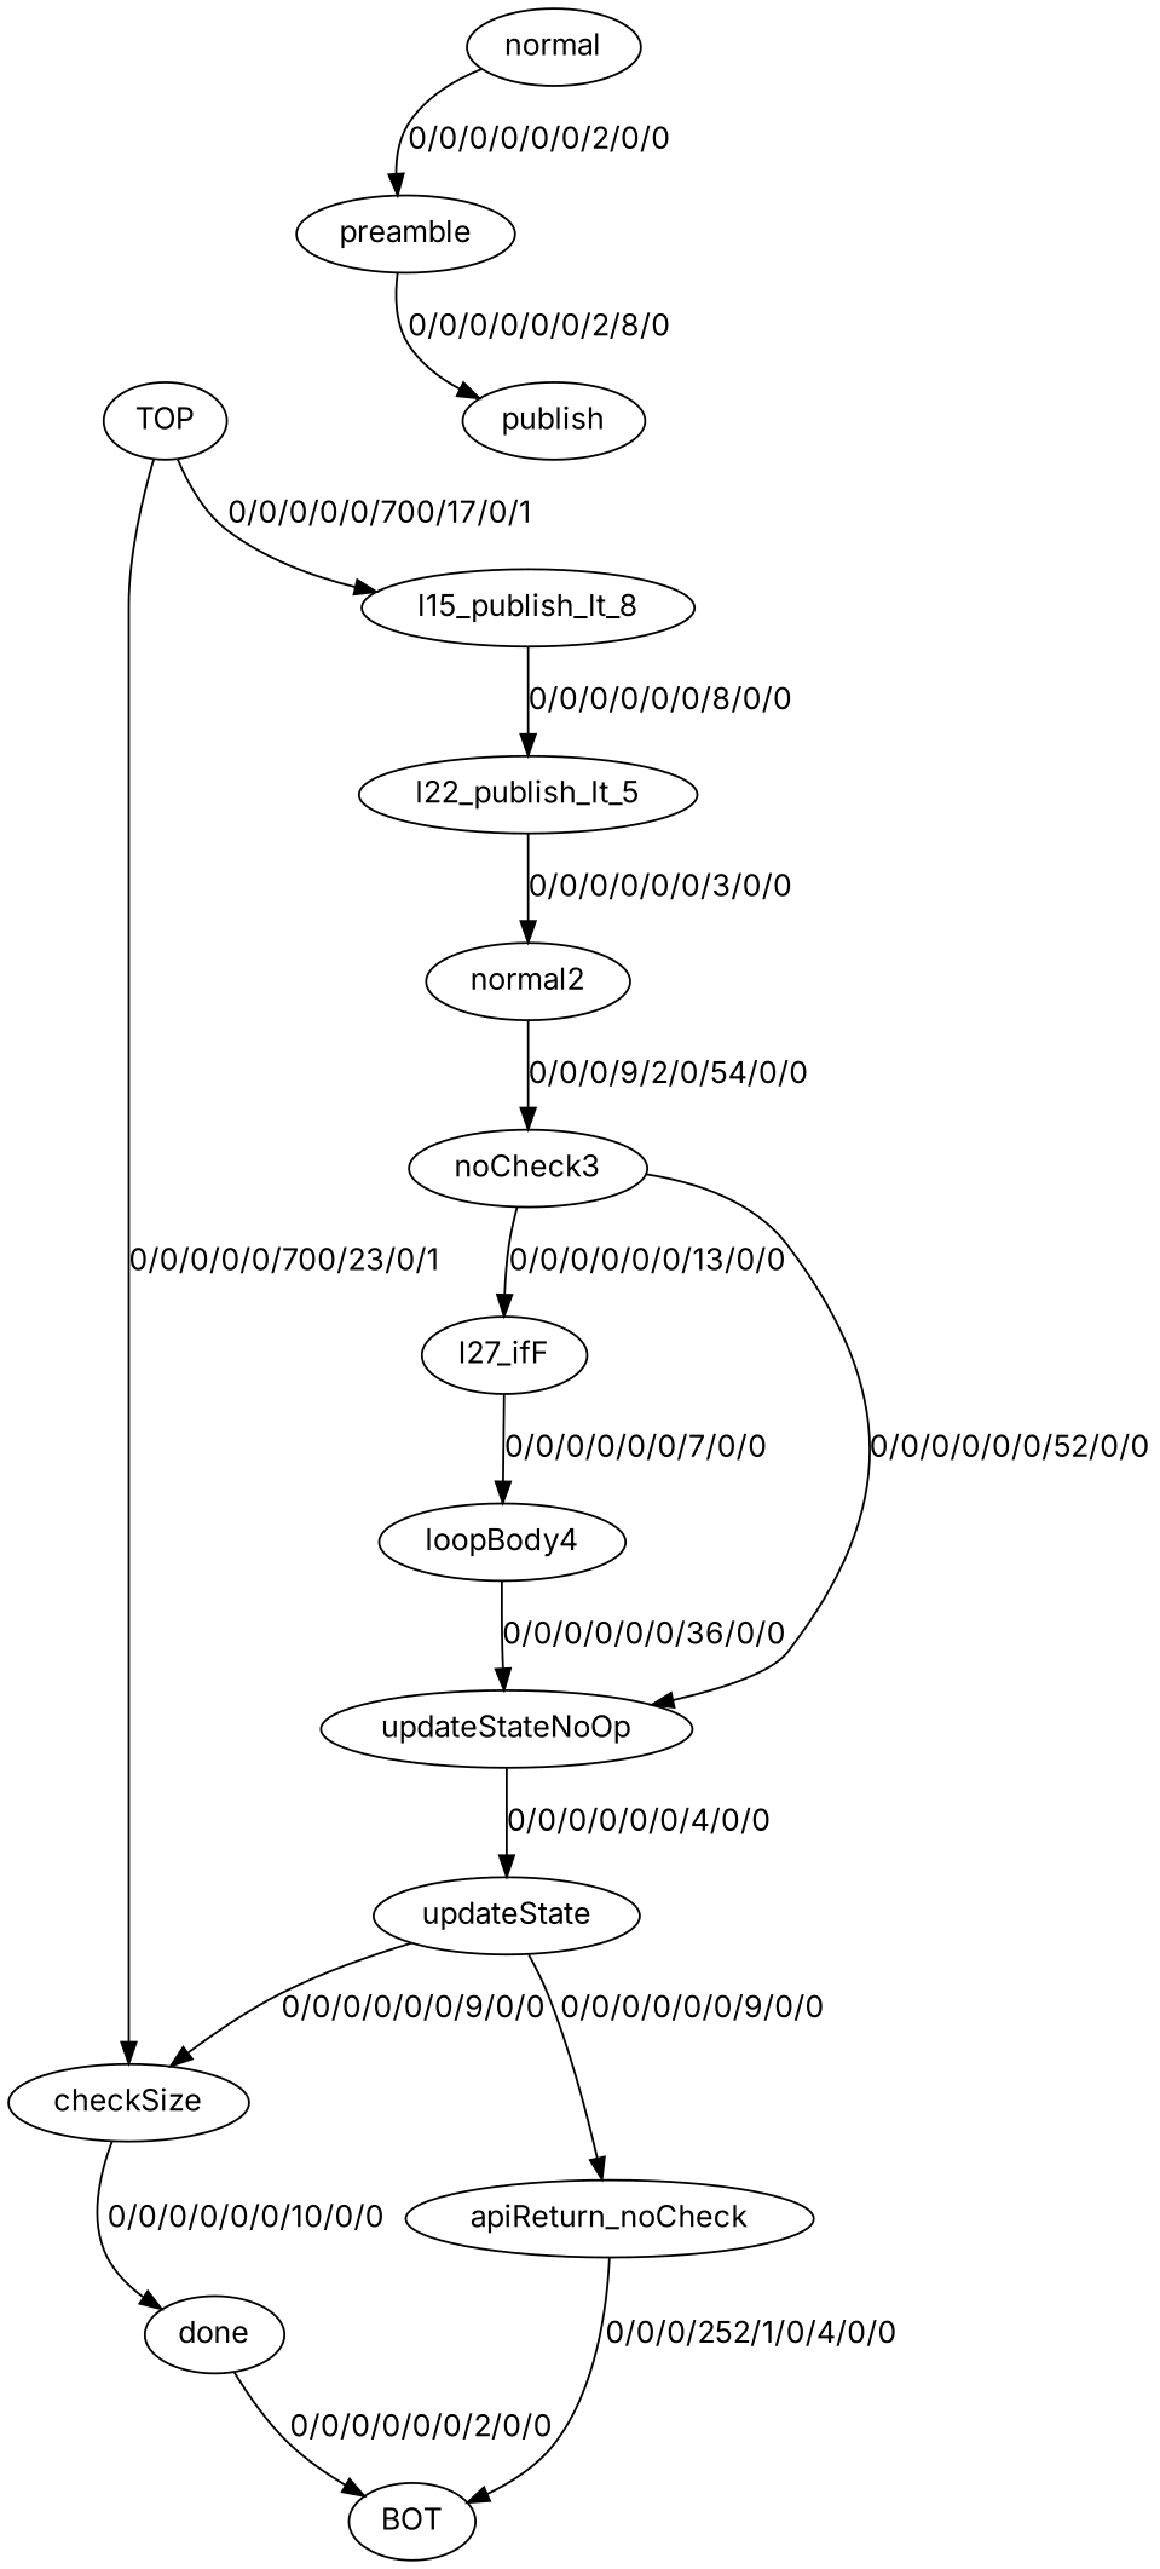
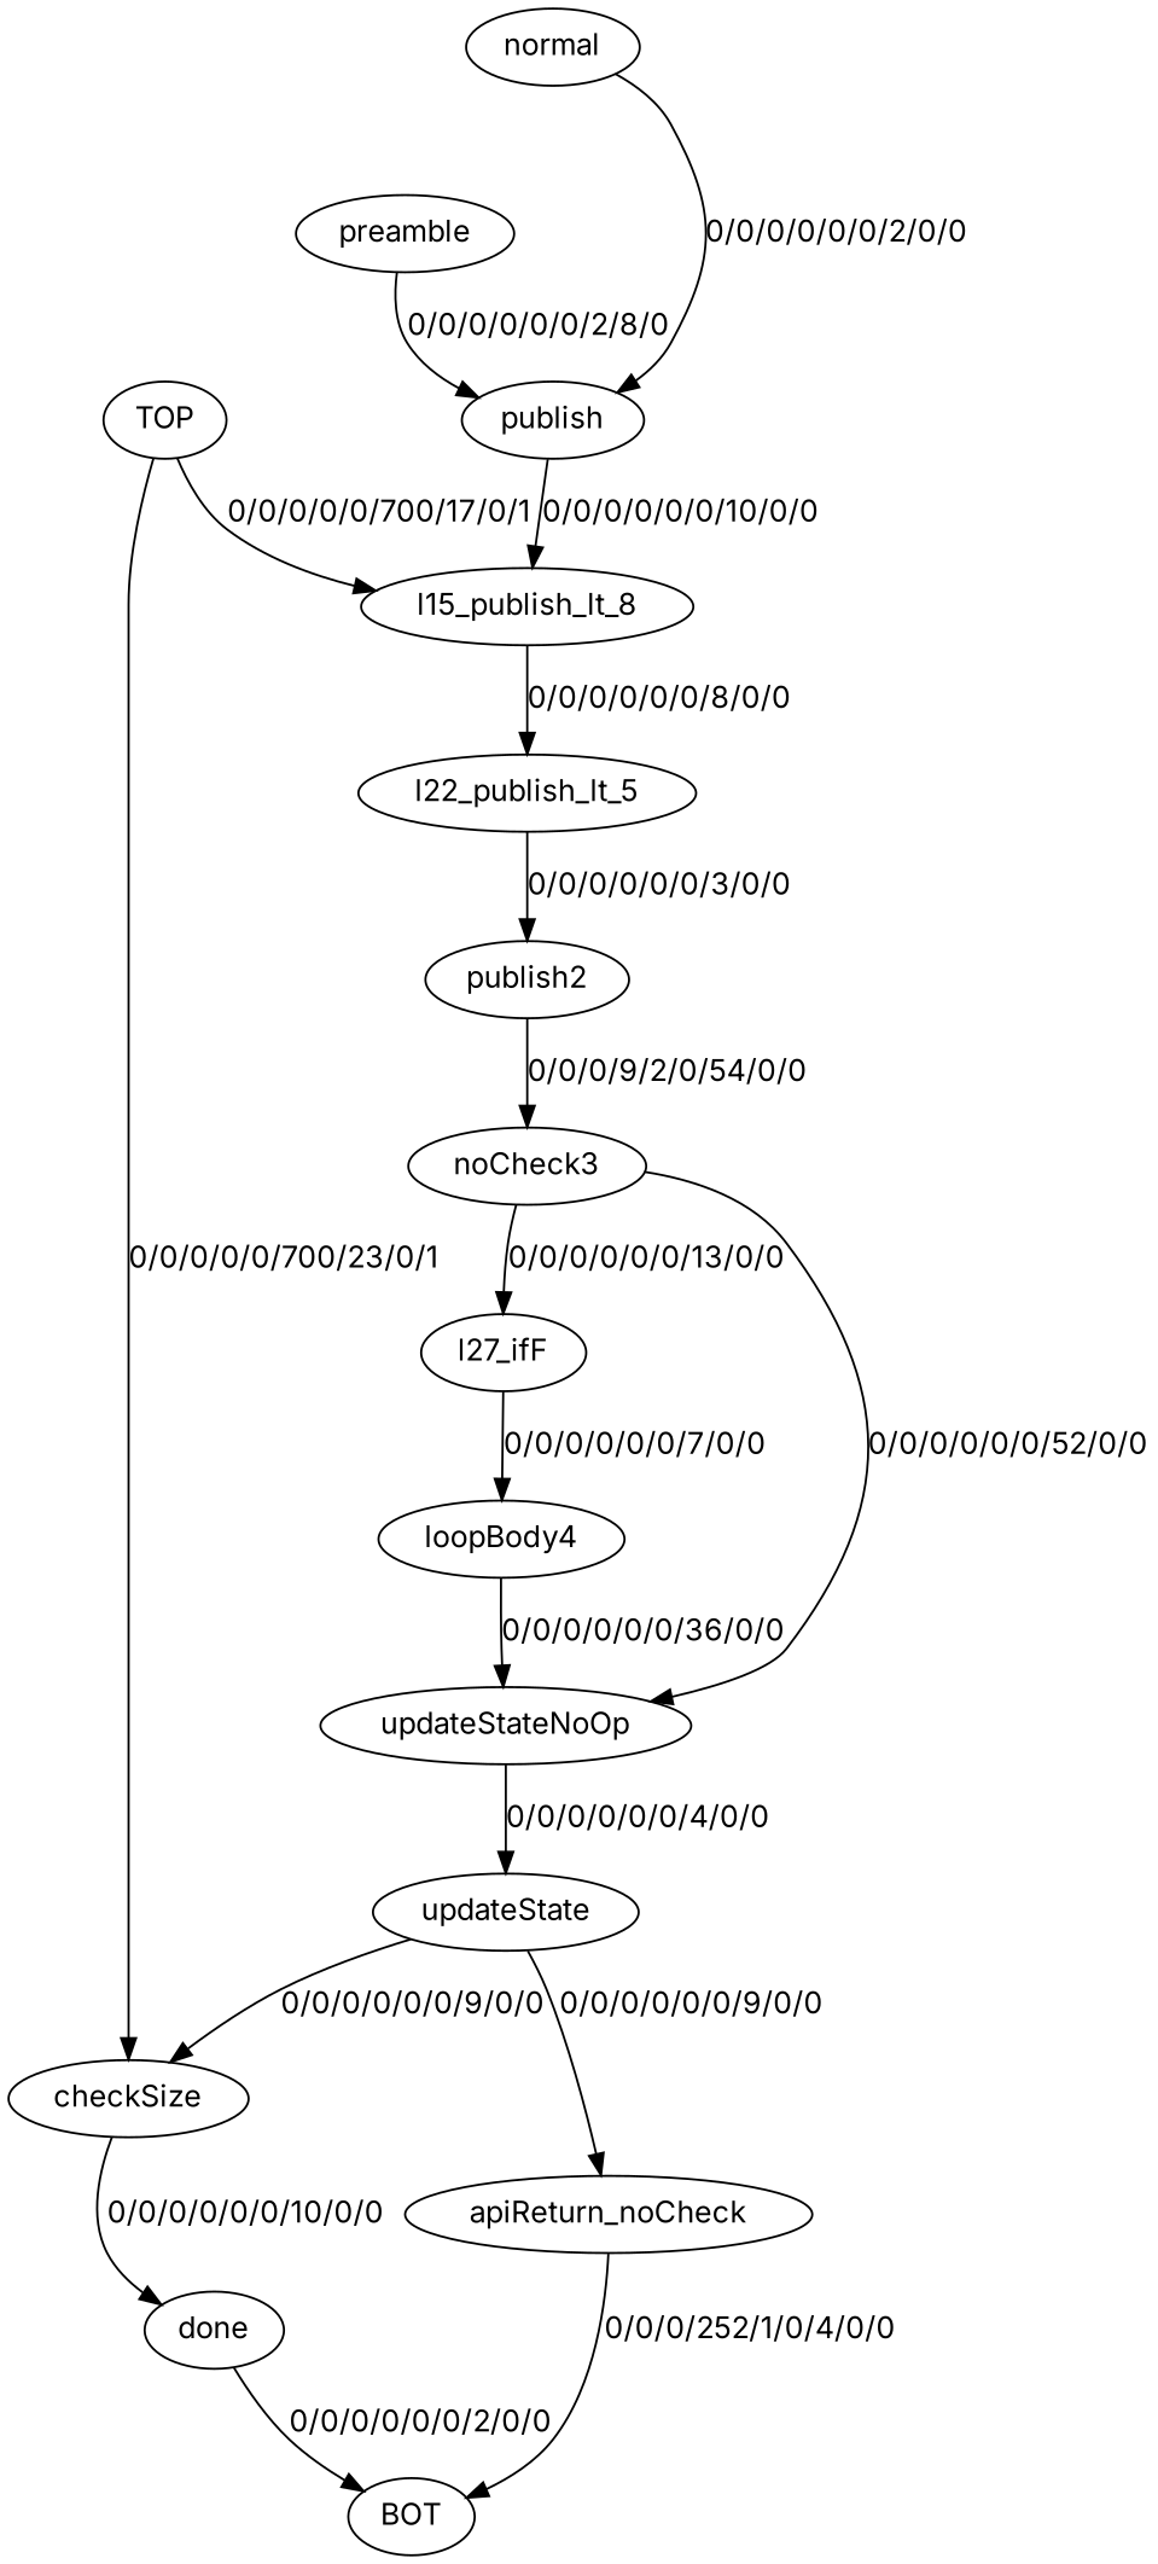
  digraph {
    fontname=Inter
    node [fontname=Inter]
    edge [fontname=Inter]
    TOP
    checkSize
    l15_publish_lt_8
    done
    normal
    preamble
    BOT
    publish
    apiReturn_noCheck
    n10 [label=l22_publish_lt_5]
-   publish2 [label=normal2]
+   publish2
    n12 [label=noCheck3]
    l27_ifF
    updateStateNoOp
    loopBody4
    updateState
    TOP -> checkSize [label="0/0/0/0/0/700/23/0/1"]
    TOP -> l15_publish_lt_8 [label="0/0/0/0/0/700/17/0/1"]
    checkSize -> done [label="0/0/0/0/0/0/10/0/0"]
    l15_publish_lt_8 -> n10 [label="0/0/0/0/0/0/8/0/0"]
    done -> BOT [label="0/0/0/0/0/0/2/0/0"]
-   normal -> preamble [label="0/0/0/0/0/0/2/0/0"]
+   normal -> publish [label="0/0/0/0/0/0/2/0/0"]
    preamble -> publish [label="0/0/0/0/0/0/2/8/0"]
+   publish -> l15_publish_lt_8 [label="0/0/0/0/0/0/10/0/0"]
    apiReturn_noCheck -> BOT [label="0/0/0/252/1/0/4/0/0"]
    n10 -> publish2 [label="0/0/0/0/0/0/3/0/0"]
    publish2 -> n12 [label="0/0/0/9/2/0/54/0/0"]
    n12 -> l27_ifF [label="0/0/0/0/0/0/13/0/0"]
    n12 -> updateStateNoOp [label="0/0/0/0/0/0/52/0/0"]
    l27_ifF -> loopBody4 [label="0/0/0/0/0/0/7/0/0"]
    updateStateNoOp -> updateState [label="0/0/0/0/0/0/4/0/0"]
    loopBody4 -> updateStateNoOp [label="0/0/0/0/0/0/36/0/0"]
    updateState -> checkSize [label="0/0/0/0/0/0/9/0/0"]
    updateState -> apiReturn_noCheck [label="0/0/0/0/0/0/9/0/0"]
  }
